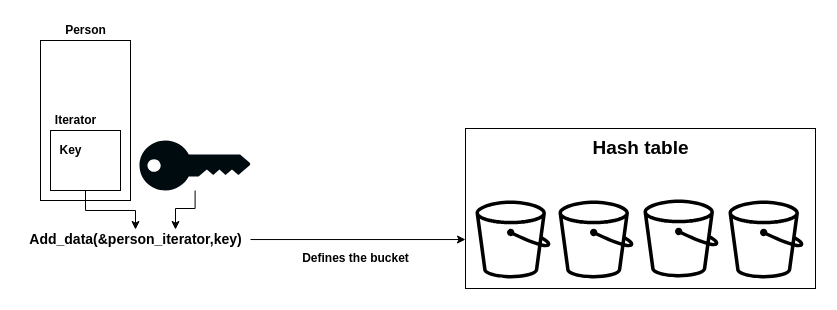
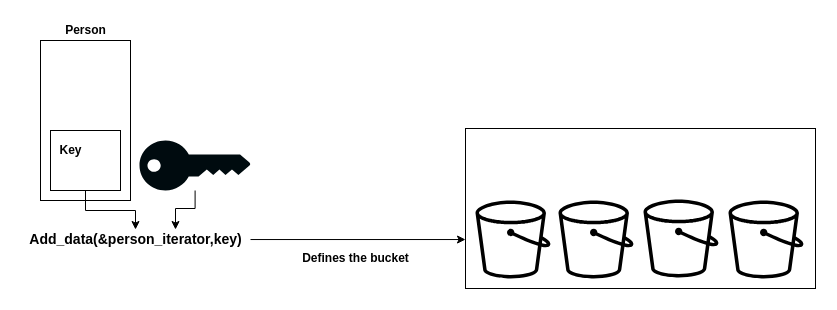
  <mxCell id="0" />
  <mxCell id="1" parent="0" />
  <mxCell id="2" value="" style="rounded=0;whiteSpace=wrap;html=1;" parent="1" vertex="1"><mxGeometry x="465" y="128" width="350" height="160" as="geometry" /></mxCell>
- <mxCell id="3" value="&lt;font style=&quot;font-size: 19px&quot;&gt;&lt;b&gt;Hash table&lt;/b&gt;&lt;/font&gt;" style="text;html=1;resizable=0;autosize=1;align=center;verticalAlign=middle;points=[];fillColor=none;strokeColor=none;rounded=0;" parent="1" vertex="1"><mxGeometry x="585" y="138" width="110" height="20" as="geometry" /></mxCell>
  <mxCell id="4" value="" style="rounded=0;whiteSpace=wrap;html=1;" parent="1" vertex="1"><mxGeometry x="40" y="40" width="90" height="160" as="geometry" /></mxCell>
  <mxCell id="5" value="" style="edgeStyle=orthogonalEdgeStyle;rounded=0;orthogonalLoop=1;jettySize=auto;html=1;" edge="1" parent="1" source="6" target="18"><mxGeometry relative="1" as="geometry" /></mxCell>
  <mxCell id="6" value="" style="rounded=0;whiteSpace=wrap;html=1;" parent="1" vertex="1"><mxGeometry x="50" y="130" width="70" height="60" as="geometry" /></mxCell>
  <mxCell id="7" value="Person" style="text;html=1;resizable=0;autosize=1;align=center;verticalAlign=middle;points=[];fillColor=none;strokeColor=none;rounded=0;fontStyle=1" parent="1" vertex="1"><mxGeometry x="55" y="20" width="60" height="20" as="geometry" /></mxCell>
- <mxCell id="8" value="Iterator" style="text;html=1;resizable=0;autosize=1;align=center;verticalAlign=middle;points=[];fillColor=none;strokeColor=none;rounded=0;fontStyle=1" parent="1" vertex="1"><mxGeometry x="45" y="110" width="60" height="20" as="geometry" /></mxCell>
  <mxCell id="9" value="Key" style="text;html=1;resizable=0;autosize=1;align=center;verticalAlign=middle;points=[];fillColor=none;strokeColor=none;rounded=0;fontStyle=1" parent="1" vertex="1"><mxGeometry x="50" y="140" width="40" height="20" as="geometry" /></mxCell>
  <mxCell id="10" value="" style="edgeStyle=orthogonalEdgeStyle;rounded=0;orthogonalLoop=1;jettySize=auto;html=1;" edge="1" parent="1" source="11" target="18"><mxGeometry relative="1" as="geometry"><Array as="points"><mxPoint x="195" y="208" /><mxPoint x="175" y="208" /></Array></mxGeometry></mxCell>
  <mxCell id="11" value="" style="points=[[0,0.5,0],[0.24,0,0],[0.5,0.28,0],[0.995,0.475,0],[0.5,0.72,0],[0.24,1,0]];verticalLabelPosition=bottom;html=1;verticalAlign=top;aspect=fixed;align=center;pointerEvents=1;shape=mxgraph.cisco19.key;fillColor=#000B0F;strokeColor=none;" parent="1" vertex="1"><mxGeometry x="139" y="140" width="111.11" height="50" as="geometry" /></mxCell>
  <mxCell id="12" value="" style="outlineConnect=0;fontColor=#232F3E;gradientColor=none;fillColor=#000000;strokeColor=none;dashed=0;verticalLabelPosition=bottom;verticalAlign=top;align=center;html=1;fontSize=12;fontStyle=0;aspect=fixed;pointerEvents=1;shape=mxgraph.aws4.bucket;" parent="1" vertex="1"><mxGeometry x="475" y="200" width="75" height="78" as="geometry" /></mxCell>
  <mxCell id="13" value="" style="outlineConnect=0;fontColor=#232F3E;gradientColor=none;fillColor=#000000;strokeColor=none;dashed=0;verticalLabelPosition=bottom;verticalAlign=top;align=center;html=1;fontSize=12;fontStyle=0;aspect=fixed;pointerEvents=1;shape=mxgraph.aws4.bucket;" parent="1" vertex="1"><mxGeometry x="558" y="200" width="75" height="78" as="geometry" /></mxCell>
  <mxCell id="14" value="" style="outlineConnect=0;fontColor=#232F3E;gradientColor=none;fillColor=#000000;strokeColor=none;dashed=0;verticalLabelPosition=bottom;verticalAlign=top;align=center;html=1;fontSize=12;fontStyle=0;aspect=fixed;pointerEvents=1;shape=mxgraph.aws4.bucket;" parent="1" vertex="1"><mxGeometry x="643" y="199" width="75" height="78" as="geometry" /></mxCell>
  <mxCell id="15" value="" style="outlineConnect=0;fontColor=#232F3E;gradientColor=none;fillColor=#000000;strokeColor=none;dashed=0;verticalLabelPosition=bottom;verticalAlign=top;align=center;html=1;fontSize=12;fontStyle=0;aspect=fixed;pointerEvents=1;shape=mxgraph.aws4.bucket;" parent="1" vertex="1"><mxGeometry x="728" y="200" width="75" height="78" as="geometry" /></mxCell>
  <mxCell id="16" value="&lt;font style=&quot;font-size: 12px&quot;&gt;&lt;b&gt;Defines the bucket&lt;/b&gt;&lt;/font&gt;" style="text;html=1;resizable=0;autosize=1;align=center;verticalAlign=middle;points=[];fillColor=none;strokeColor=none;rounded=0;" parent="1" vertex="1"><mxGeometry x="295" y="248" width="120" height="20" as="geometry" /></mxCell>
  <mxCell id="17" value="" style="edgeStyle=orthogonalEdgeStyle;rounded=0;orthogonalLoop=1;jettySize=auto;html=1;entryX=0;entryY=0.694;entryDx=0;entryDy=0;entryPerimeter=0;" edge="1" parent="1" source="18" target="2"><mxGeometry relative="1" as="geometry"><mxPoint x="280" y="239" as="targetPoint" /></mxGeometry></mxCell>
  <mxCell id="18" value="&lt;b&gt;&lt;font style=&quot;font-size: 14px&quot;&gt;Add_data(&amp;amp;person_iterator,key)&lt;/font&gt;&lt;/b&gt;" style="text;html=1;resizable=0;autosize=1;align=center;verticalAlign=middle;points=[];fillColor=none;strokeColor=none;rounded=0;" vertex="1" parent="1"><mxGeometry x="20" y="229" width="230" height="20" as="geometry" /></mxCell>
